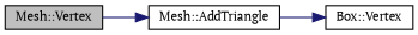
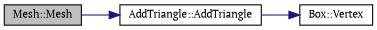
  digraph {
    fontname="PT Serif"
    rankdir=LR
    node [color=black fillcolor=white fontname="PT Serif" fontsize=10 shape=record style=filled]
    edge [color=midnightblue fontname="PT Serif" fontsize=10 labelfontname=Helvetica labelfontsize=10 style=solid]
-   n1 [fillcolor=grey75 fontcolor=black height=0.2 label="Mesh::Vertex" width=0.4]
-   n2 [height=0.2 label="Mesh::AddTriangle" width=0.4]
+   n1 [fillcolor=grey75 fontcolor=black height=0.2 label="Mesh::Mesh" width=0.4]
+   n2 [height=0.2 label="AddTriangle::AddTriangle" width=0.4]
    n3 [height=0.2 label="Box::Vertex" width=0.4]
    n1 -> n2
    n2 -> n3
  }
